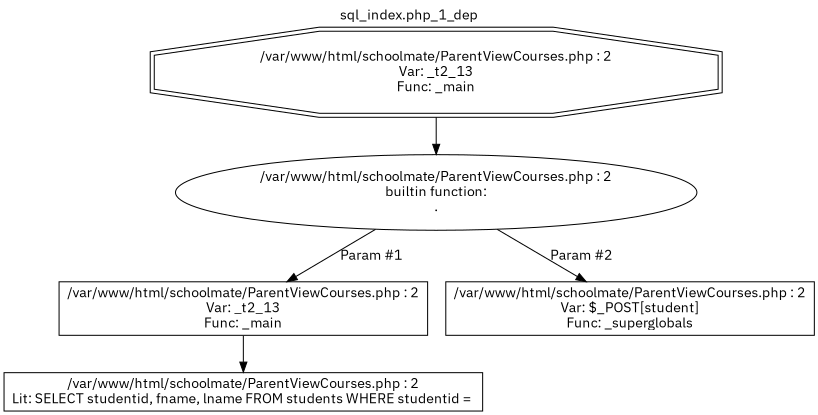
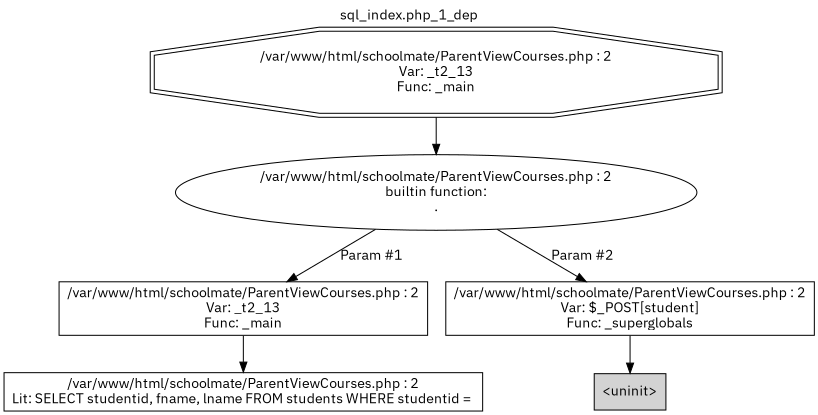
  digraph {
    label="sql_index.php_1_dep"
    labelloc=t
    fontname="IBM Plex Sans"
    node [shape=box fontname="IBM Plex Sans"]
    edge [fontname="IBM Plex Sans"]
    n1 [label="/var/www/html/schoolmate/ParentViewCourses.php : 2\nVar: _t2_13\nFunc: _main\n" shape=doubleoctagon]
    n2 [label="/var/www/html/schoolmate/ParentViewCourses.php : 2\nbuiltin function:\n.\n" shape=ellipse]
    n3 [label="/var/www/html/schoolmate/ParentViewCourses.php : 2\nVar: _t2_13\nFunc: _main\n"]
    n4 [label="/var/www/html/schoolmate/ParentViewCourses.php : 2\nVar: $_POST[student]\nFunc: _superglobals\n"]
    n5 [label="/var/www/html/schoolmate/ParentViewCourses.php : 2\nLit: SELECT studentid, fname, lname FROM students WHERE studentid = \n"]
+   n6 [label="<uninit>" style=filled]
    n1 -> n2
    n2 -> n3 [label="Param #1"]
    n2 -> n4 [label="Param #2"]
    n3 -> n5
+   n4 -> n6
  }
